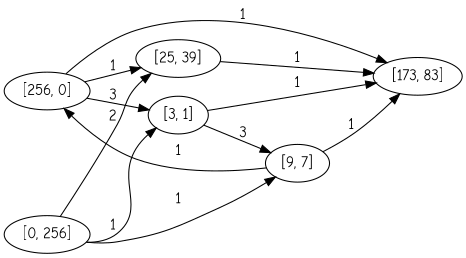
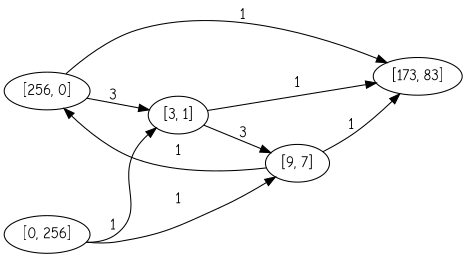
  digraph {
    fontname="Comic Neue"
    ordering=out
    rankdir=LR
    node [fontname="Comic Neue" shape=oval]
    edge [fontname="Comic Neue"]
    n1 [label="[256, 0]"]
    n2 [label="[173, 83]"]
-   n3 [label="[25, 39]"]
    n4 [label="[3, 1]"]
    n5 [label="[9, 7]"]
    n6 [label="[0, 256]"]
    n1 -> n2 [label=1]
-   n1 -> n3 [label=1]
    n1 -> n4 [label=3]
-   n3 -> n2 [label=1]
    n4 -> n2 [label=1]
    n4 -> n5 [label=3]
    n5 -> n1 [label=1]
    n5 -> n2 [label=1]
-   n6 -> n3 [label=2]
    n6 -> n4 [label=1]
    n6 -> n5 [label=1]
  }
